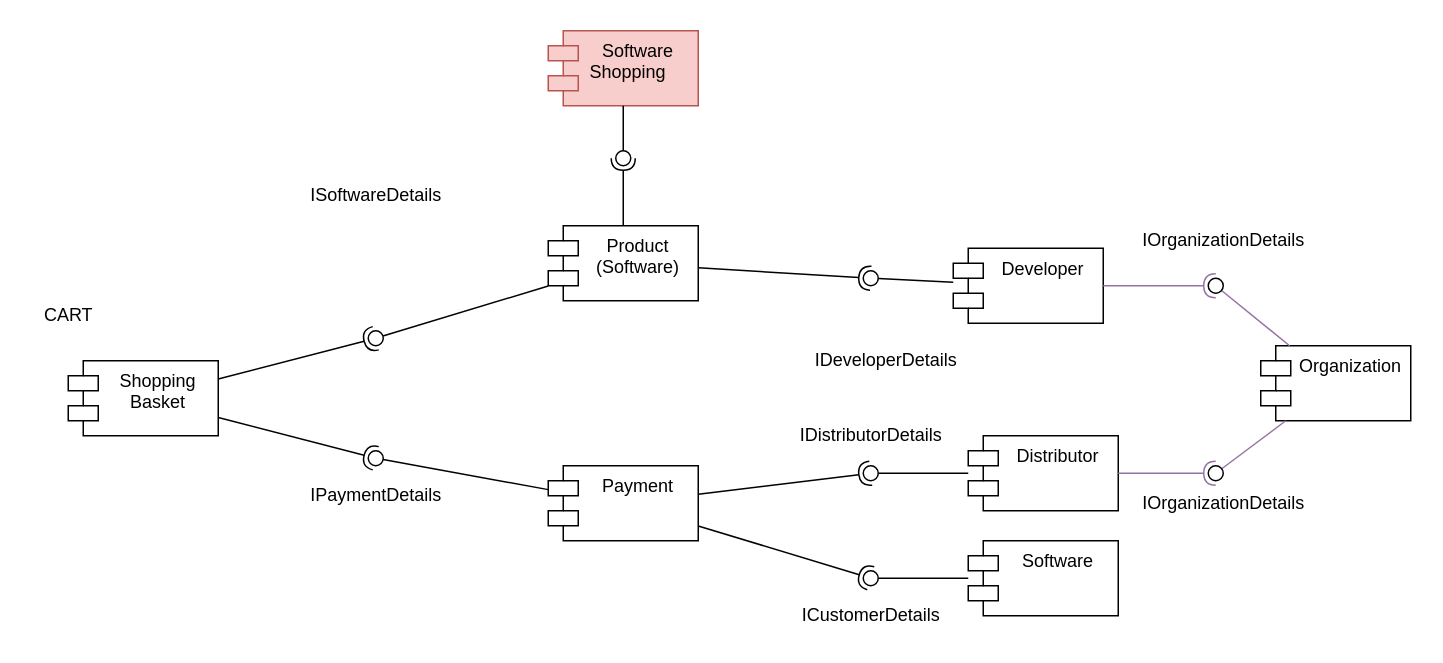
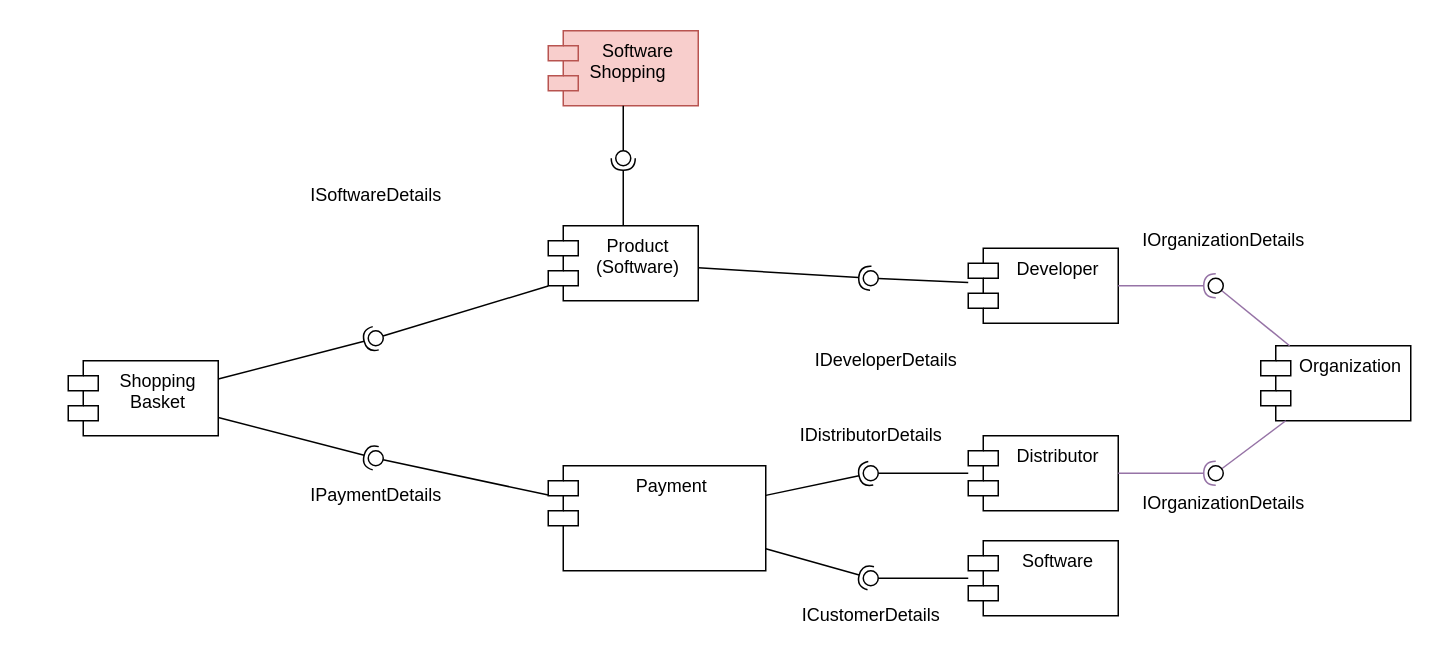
  <mxCell id="0" />
  <mxCell id="1" parent="0" />
  <mxCell id="2" value="Product&#10;(Software)" style="shape=module;align=left;spacingLeft=20;align=center;verticalAlign=top;" parent="1" vertex="1"><mxGeometry x="365" y="150" width="100" height="50" as="geometry" /></mxCell>
  <mxCell id="3" value="Software" style="shape=module;align=left;spacingLeft=20;align=center;verticalAlign=top;" parent="1" vertex="1"><mxGeometry x="645" y="360" width="100" height="50" as="geometry" /></mxCell>
  <mxCell id="4" value="Distributor&#10;" style="shape=module;align=left;spacingLeft=20;align=center;verticalAlign=top;" parent="1" vertex="1"><mxGeometry x="645" y="290" width="100" height="50" as="geometry" /></mxCell>
  <mxCell id="5" value="Shopping &#10;Basket" style="shape=module;align=left;spacingLeft=20;align=center;verticalAlign=top;" parent="1" vertex="1"><mxGeometry x="45" y="240" width="100" height="50" as="geometry" /></mxCell>
  <mxCell id="6" value="" style="rounded=0;orthogonalLoop=1;jettySize=auto;html=1;endArrow=none;endFill=0;sketch=0;sourcePerimeterSpacing=0;targetPerimeterSpacing=0;" parent="1" source="2" target="8" edge="1"><mxGeometry relative="1" as="geometry"><mxPoint x="185" y="215" as="sourcePoint" /></mxGeometry></mxCell>
  <mxCell id="7" value="" style="rounded=0;orthogonalLoop=1;jettySize=auto;html=1;endArrow=halfCircle;endFill=0;entryX=0.5;entryY=0.5;endSize=6;strokeWidth=1;sketch=0;" parent="1" source="5" target="8" edge="1"><mxGeometry relative="1" as="geometry"><mxPoint x="225" y="215" as="sourcePoint" /></mxGeometry></mxCell>
  <mxCell id="8" value="" style="ellipse;whiteSpace=wrap;html=1;align=center;aspect=fixed;resizable=0;points=[];outlineConnect=0;sketch=0;" parent="1" vertex="1"><mxGeometry x="245" y="220" width="10" height="10" as="geometry" /></mxCell>
  <mxCell id="9" value="ISoftwareDetails" style="text;html=1;align=center;verticalAlign=middle;resizable=0;points=[];autosize=1;strokeColor=none;fillColor=none;" parent="1" vertex="1"><mxGeometry x="200" y="120" width="100" height="20" as="geometry" /></mxCell>
  <mxCell id="10" value="" style="rounded=0;orthogonalLoop=1;jettySize=auto;html=1;endArrow=none;endFill=0;sketch=0;sourcePerimeterSpacing=0;targetPerimeterSpacing=0;" parent="1" source="3" target="12" edge="1"><mxGeometry relative="1" as="geometry"><mxPoint x="545" y="360" as="sourcePoint" /></mxGeometry></mxCell>
  <mxCell id="11" value="" style="rounded=0;orthogonalLoop=1;jettySize=auto;html=1;endArrow=halfCircle;endFill=0;entryX=0.5;entryY=0.5;endSize=6;strokeWidth=1;sketch=0;" parent="1" source="18" target="12" edge="1"><mxGeometry relative="1" as="geometry"><mxPoint x="465" y="300" as="sourcePoint" /></mxGeometry></mxCell>
  <mxCell id="12" value="" style="ellipse;whiteSpace=wrap;html=1;align=center;aspect=fixed;resizable=0;points=[];outlineConnect=0;sketch=0;" parent="1" vertex="1"><mxGeometry x="575" y="380" width="10" height="10" as="geometry" /></mxCell>
  <mxCell id="13" value="ICustomerDetails" style="text;html=1;align=center;verticalAlign=middle;resizable=0;points=[];autosize=1;strokeColor=none;fillColor=none;" parent="1" vertex="1"><mxGeometry x="525" y="400" width="110" height="20" as="geometry" /></mxCell>
  <mxCell id="14" value="" style="rounded=0;orthogonalLoop=1;jettySize=auto;html=1;endArrow=none;endFill=0;sketch=0;sourcePerimeterSpacing=0;targetPerimeterSpacing=0;" parent="1" source="4" target="16" edge="1"><mxGeometry relative="1" as="geometry"><mxPoint x="725" y="185" as="sourcePoint" /></mxGeometry></mxCell>
  <mxCell id="15" value="" style="rounded=0;orthogonalLoop=1;jettySize=auto;html=1;endArrow=halfCircle;endFill=0;entryX=0.5;entryY=0.5;endSize=6;strokeWidth=1;sketch=0;" parent="1" source="18" target="16" edge="1"><mxGeometry relative="1" as="geometry"><mxPoint x="735" y="280" as="sourcePoint" /></mxGeometry></mxCell>
  <mxCell id="16" value="" style="ellipse;whiteSpace=wrap;html=1;align=center;aspect=fixed;resizable=0;points=[];outlineConnect=0;sketch=0;" parent="1" vertex="1"><mxGeometry x="575" y="310" width="10" height="10" as="geometry" /></mxCell>
  <mxCell id="17" value="IDistributorDetails" style="text;html=1;align=center;verticalAlign=middle;resizable=0;points=[];autosize=1;strokeColor=none;fillColor=none;" parent="1" vertex="1"><mxGeometry x="525" y="280" width="110" height="20" as="geometry" /></mxCell>
- <mxCell id="18" value="Payment" style="shape=module;align=left;spacingLeft=20;align=center;verticalAlign=top;" parent="1" vertex="1"><mxGeometry x="365" y="310" width="100" height="50" as="geometry" /></mxCell>
+ <mxCell id="18" value="Payment" style="shape=module;align=left;spacingLeft=20;align=center;verticalAlign=top;" parent="1" vertex="1"><mxGeometry x="365" y="310" width="145" height="70" as="geometry" /></mxCell>
  <mxCell id="19" value="" style="rounded=0;orthogonalLoop=1;jettySize=auto;html=1;endArrow=none;endFill=0;sketch=0;sourcePerimeterSpacing=0;targetPerimeterSpacing=0;" parent="1" source="18" target="21" edge="1"><mxGeometry relative="1" as="geometry"><mxPoint x="185" y="345" as="sourcePoint" /></mxGeometry></mxCell>
  <mxCell id="20" value="" style="rounded=0;orthogonalLoop=1;jettySize=auto;html=1;endArrow=halfCircle;endFill=0;entryX=0.5;entryY=0.5;endSize=6;strokeWidth=1;sketch=0;" parent="1" source="5" target="21" edge="1"><mxGeometry relative="1" as="geometry"><mxPoint x="225" y="345" as="sourcePoint" /></mxGeometry></mxCell>
  <mxCell id="21" value="" style="ellipse;whiteSpace=wrap;html=1;align=center;aspect=fixed;resizable=0;points=[];outlineConnect=0;sketch=0;" parent="1" vertex="1"><mxGeometry x="245" y="300" width="10" height="10" as="geometry" /></mxCell>
  <mxCell id="22" value="Software&#10;Shopping    " style="shape=module;align=left;spacingLeft=20;align=center;verticalAlign=top;fillColor=#f8cecc;strokeColor=#b85450;" parent="1" vertex="1"><mxGeometry x="365" y="20" width="100" height="50" as="geometry" /></mxCell>
- <mxCell id="23" value="Developer&#10;" style="shape=module;align=left;spacingLeft=20;align=center;verticalAlign=top;" parent="1" vertex="1"><mxGeometry x="635" y="165" width="100" height="50" as="geometry" /></mxCell>
+ <mxCell id="23" value="Developer&#10;" style="shape=module;align=left;spacingLeft=20;align=center;verticalAlign=top;" parent="1" vertex="1"><mxGeometry x="645" y="165" width="100" height="50" as="geometry" /></mxCell>
  <mxCell id="24" value="Organization" style="shape=module;align=left;spacingLeft=20;align=center;verticalAlign=top;" parent="1" vertex="1"><mxGeometry x="840" y="230" width="100" height="50" as="geometry" /></mxCell>
  <mxCell id="25" value="IPaymentDetails" style="text;html=1;align=center;verticalAlign=middle;resizable=0;points=[];autosize=1;strokeColor=none;fillColor=none;" parent="1" vertex="1"><mxGeometry x="200" y="320" width="100" height="20" as="geometry" /></mxCell>
  <mxCell id="26" value="" style="rounded=0;orthogonalLoop=1;jettySize=auto;html=1;endArrow=none;endFill=0;sketch=0;sourcePerimeterSpacing=0;targetPerimeterSpacing=0;" parent="1" source="22" target="28" edge="1"><mxGeometry relative="1" as="geometry"><mxPoint x="395" y="75" as="sourcePoint" /></mxGeometry></mxCell>
  <mxCell id="27" value="" style="rounded=0;orthogonalLoop=1;jettySize=auto;html=1;endArrow=halfCircle;endFill=0;entryX=0.5;entryY=0.5;endSize=6;strokeWidth=1;sketch=0;" parent="1" source="2" target="28" edge="1"><mxGeometry relative="1" as="geometry"><mxPoint x="435" y="75" as="sourcePoint" /></mxGeometry></mxCell>
  <mxCell id="28" value="" style="ellipse;whiteSpace=wrap;html=1;align=center;aspect=fixed;resizable=0;points=[];outlineConnect=0;sketch=0;" parent="1" vertex="1"><mxGeometry x="410" y="100" width="10" height="10" as="geometry" /></mxCell>
  <mxCell id="29" value="" style="rounded=0;orthogonalLoop=1;jettySize=auto;html=1;endArrow=none;endFill=0;sketch=0;sourcePerimeterSpacing=0;targetPerimeterSpacing=0;" parent="1" source="23" target="31" edge="1"><mxGeometry relative="1" as="geometry"><mxPoint x="575" y="205" as="sourcePoint" /></mxGeometry></mxCell>
  <mxCell id="30" value="" style="rounded=0;orthogonalLoop=1;jettySize=auto;html=1;endArrow=halfCircle;endFill=0;entryX=0.5;entryY=0.5;endSize=6;strokeWidth=1;sketch=0;" parent="1" source="2" target="31" edge="1"><mxGeometry relative="1" as="geometry"><mxPoint x="615" y="205" as="sourcePoint" /></mxGeometry></mxCell>
  <mxCell id="31" value="" style="ellipse;whiteSpace=wrap;html=1;align=center;aspect=fixed;resizable=0;points=[];outlineConnect=0;sketch=0;" parent="1" vertex="1"><mxGeometry x="575" y="180" width="10" height="10" as="geometry" /></mxCell>
  <mxCell id="32" value="IDeveloperDetails" style="text;html=1;align=center;verticalAlign=middle;resizable=0;points=[];autosize=1;strokeColor=none;fillColor=none;" parent="1" vertex="1"><mxGeometry x="535" y="230" width="110" height="20" as="geometry" /></mxCell>
  <mxCell id="33" value="" style="rounded=0;orthogonalLoop=1;jettySize=auto;html=1;endArrow=none;endFill=0;sketch=0;sourcePerimeterSpacing=0;targetPerimeterSpacing=0;fillColor=#e1d5e7;strokeColor=#9673a6;" edge="1" target="35" parent="1" source="24"><mxGeometry relative="1" as="geometry"><mxPoint x="805" y="325" as="sourcePoint" /></mxGeometry></mxCell>
  <mxCell id="34" value="" style="rounded=0;orthogonalLoop=1;jettySize=auto;html=1;endArrow=halfCircle;endFill=0;entryX=0.5;entryY=0.5;endSize=6;strokeWidth=1;sketch=0;fillColor=#e1d5e7;strokeColor=#9673a6;" edge="1" target="35" parent="1" source="4"><mxGeometry relative="1" as="geometry"><mxPoint x="845" y="325" as="sourcePoint" /></mxGeometry></mxCell>
  <mxCell id="35" value="" style="ellipse;whiteSpace=wrap;html=1;align=center;aspect=fixed;resizable=0;points=[];outlineConnect=0;sketch=0;" vertex="1" parent="1"><mxGeometry x="805" y="310" width="10" height="10" as="geometry" /></mxCell>
  <mxCell id="36" value="" style="rounded=0;orthogonalLoop=1;jettySize=auto;html=1;endArrow=none;endFill=0;sketch=0;sourcePerimeterSpacing=0;targetPerimeterSpacing=0;fillColor=#e1d5e7;strokeColor=#9673a6;" edge="1" target="38" parent="1" source="24"><mxGeometry relative="1" as="geometry"><mxPoint x="815" y="185" as="sourcePoint" /></mxGeometry></mxCell>
  <mxCell id="37" value="" style="rounded=0;orthogonalLoop=1;jettySize=auto;html=1;endArrow=halfCircle;endFill=0;entryX=0.5;entryY=0.5;endSize=6;strokeWidth=1;sketch=0;fillColor=#e1d5e7;strokeColor=#9673a6;" edge="1" target="38" parent="1" source="23"><mxGeometry relative="1" as="geometry"><mxPoint x="855" y="185" as="sourcePoint" /><Array as="points" /></mxGeometry></mxCell>
  <mxCell id="38" value="" style="ellipse;whiteSpace=wrap;html=1;align=center;aspect=fixed;resizable=0;points=[];outlineConnect=0;sketch=0;" vertex="1" parent="1"><mxGeometry x="805" y="185" width="10" height="10" as="geometry" /></mxCell>
  <mxCell id="39" value="IOrganizationDetails" style="text;html=1;align=center;verticalAlign=middle;resizable=0;points=[];autosize=1;strokeColor=none;fillColor=none;" vertex="1" parent="1"><mxGeometry x="755" y="150" width="120" height="20" as="geometry" /></mxCell>
  <mxCell id="40" value="IOrganizationDetails" style="text;html=1;align=center;verticalAlign=middle;resizable=0;points=[];autosize=1;strokeColor=none;fillColor=none;" vertex="1" parent="1"><mxGeometry x="755" y="325" width="120" height="20" as="geometry" /></mxCell>
- <mxCell id="41" value="CART" style="text;html=1;align=center;verticalAlign=middle;resizable=0;points=[];autosize=1;strokeColor=none;fillColor=none;" vertex="1" parent="1"><mxGeometry x="20" y="200" width="50" height="20" as="geometry" /></mxCell>
